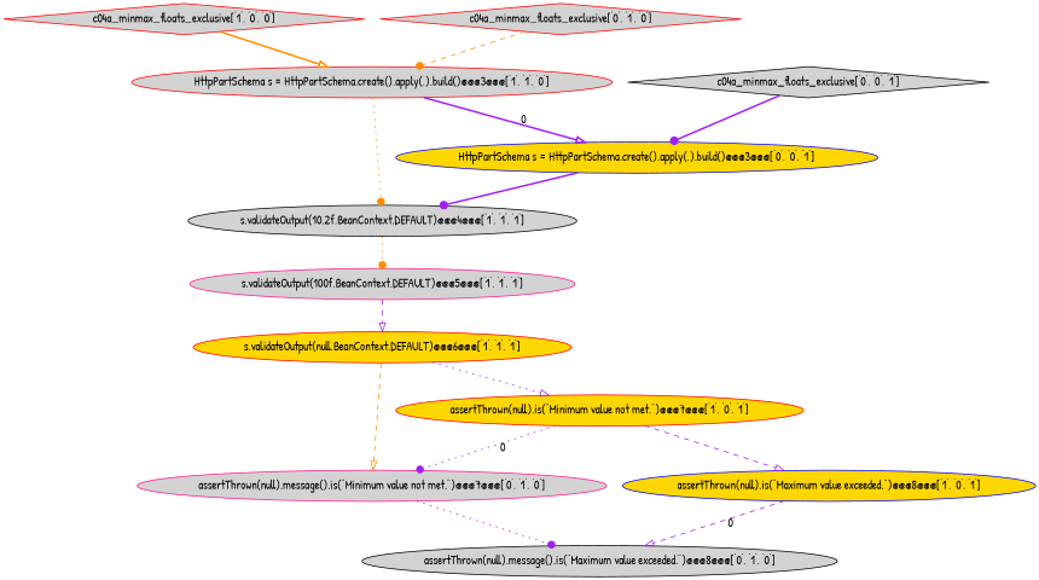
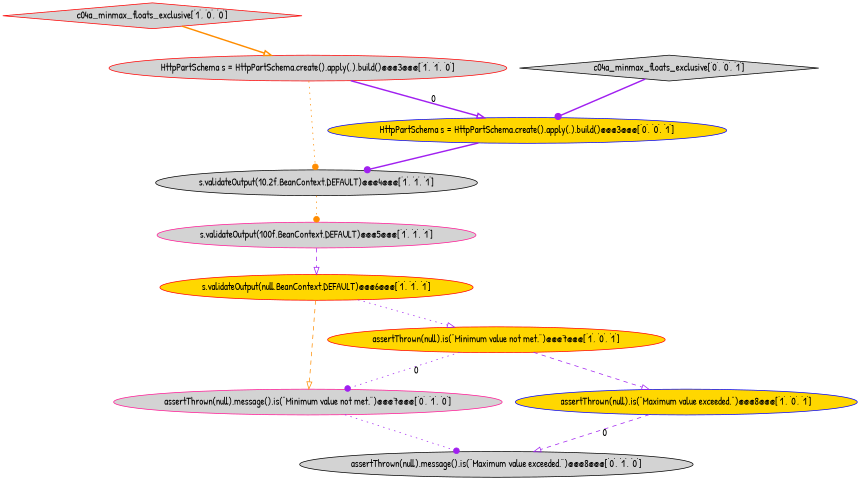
  digraph {
    fontname="Patrick Hand"
    node [fillcolor=lightgrey shape=ellipse style=filled color=red fontname="Patrick Hand"]
    edge [style=dotted color=purple arrowhead=onormal fontname="Patrick Hand"]
    n1 [label="c04a_minmax_floats_exclusive['1', '0', '0']" shape=diamond]
    n2 [label="HttpPartSchema s = HttpPartSchema.create().apply(,).build()@@@3@@@['1', '1', '0']"]
    n3 [fillcolor=gold label="s.validateOutput(null,BeanContext.DEFAULT)@@@6@@@['1', '1', '1']"]
    n4 [label="assertThrown(null).message().is(\"Minimum value not met.\")@@@7@@@['0', '1', '0']" color=deeppink]
    n5 [fillcolor=gold label="assertThrown(null).is(\"Minimum value not met.\")@@@7@@@['1', '0', '1']"]
    n6 [label="s.validateOutput(10.2f,BeanContext.DEFAULT)@@@4@@@['1', '1', '1']" color=black]
    n7 [fillcolor=gold label="HttpPartSchema s = HttpPartSchema.create().apply(,).build()@@@3@@@['0', '0', '1']" color=blue]
    n8 [label="s.validateOutput(100f,BeanContext.DEFAULT)@@@5@@@['1', '1', '1']" color=deeppink]
    n9 [label="c04a_minmax_floats_exclusive['0', '0', '1']" shape=diamond color=black]
    n10 [label="assertThrown(null).message().is(\"Maximum value exceeded.\")@@@8@@@['0', '1', '0']" color=black]
    n11 [fillcolor=gold label="assertThrown(null).is(\"Maximum value exceeded.\")@@@8@@@['1', '0', '1']" color=blue]
-   n12 [label="c04a_minmax_floats_exclusive['0', '1', '0']" shape=diamond]
    n1 -> n2 [style=bold color=darkorange]
    n2 -> n6 [color=darkorange arrowhead=dot]
    n2 -> n7 [label=0 style=bold]
    n3 -> n4 [style=dashed color=darkorange]
    n3 -> n5
    n4 -> n10 [arrowhead=dot]
    n5 -> n4 [label=0 arrowhead=dot]
    n5 -> n11 [style=dashed]
    n6 -> n8 [color=darkorange arrowhead=dot]
    n7 -> n6 [style=bold arrowhead=dot]
    n8 -> n3 [style=dashed]
    n9 -> n7 [style=bold arrowhead=dot]
    n11 -> n10 [label=0 style=dashed]
-   n12 -> n2 [style=dashed color=darkorange arrowhead=dot]
  }
